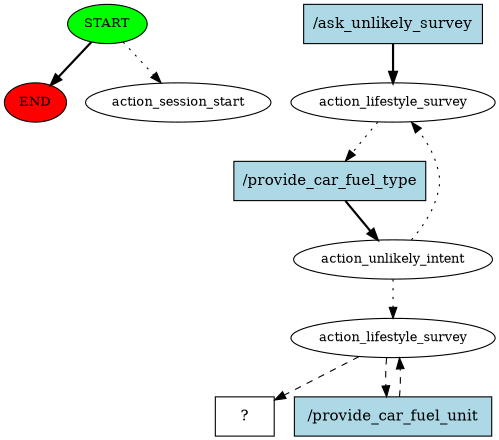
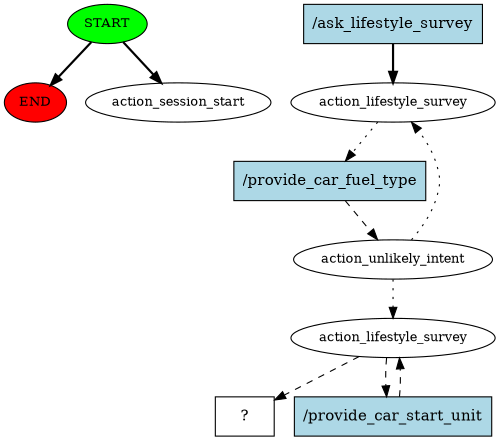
  digraph {
    node [fontsize=12]
    edge [style=dotted]
    n1 [fillcolor=green label=START style=filled]
    n2 [fillcolor=red label=END style=filled]
    n3 [label=action_session_start]
-   n4 [fillcolor=lightblue label="/ask_unlikely_survey" shape=rect style=filled fontsize=""]
+   n4 [fillcolor=lightblue label="/ask_lifestyle_survey" shape=rect style=filled fontsize=""]
    n5 [label=action_lifestyle_survey]
    n6 [fillcolor=lightblue label="/provide_car_fuel_type" shape=rect style=filled fontsize=""]
    n7 [label=action_unlikely_intent]
    n8 [label=action_lifestyle_survey]
    n9 [label="  ?  " shape=rect fontsize=""]
-   n10 [fillcolor=lightblue label="/provide_car_fuel_unit" shape=rect style=filled fontsize=""]
+   n10 [fillcolor=lightblue label="/provide_car_start_unit" shape=rect style=filled fontsize=""]
    n1 -> n2 [style=bold]
-   n1 -> n3
+   n1 -> n3 [style=bold]
    n4 -> n5 [style=bold]
    n5 -> n6
-   n6 -> n7 [style=bold]
+   n6 -> n7 [style=dashed]
    n7 -> n5
    n7 -> n8
    n8 -> n9 [style=dashed]
    n8 -> n10 [style=dashed]
    n10 -> n8 [style=dashed]
  }
